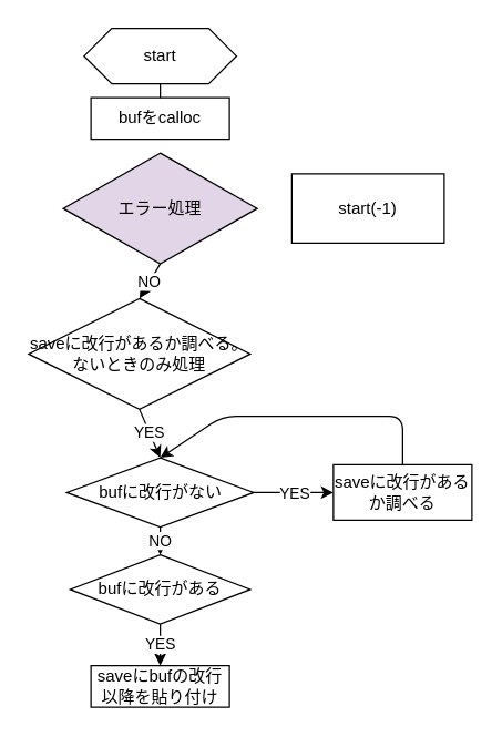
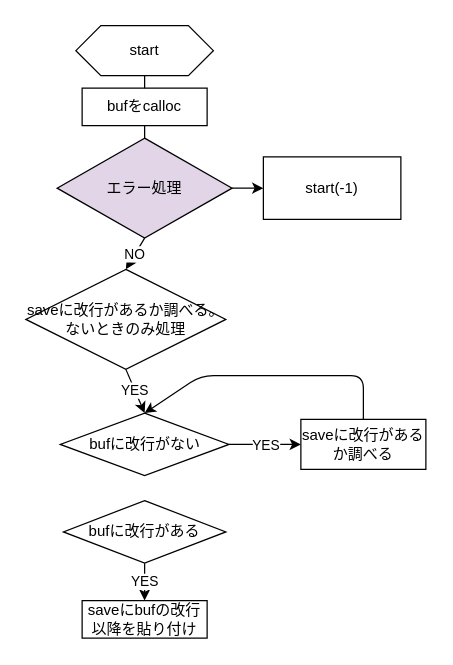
  <mxCell id="0" />
  <mxCell id="1" parent="0" />
  <mxCell id="2" value="start" style="shape=hexagon;perimeter=hexagonPerimeter2;whiteSpace=wrap;html=1;fixedSize=1;" vertex="1" parent="1"><mxGeometry x="60" y="20" width="110" height="40" as="geometry" /></mxCell>
  <mxCell id="3" value="bufをcalloc" style="rounded=0;whiteSpace=wrap;html=1;" vertex="1" parent="1"><mxGeometry x="65" y="70" width="100" height="30" as="geometry" /></mxCell>
+ <mxCell id="4" style="edgeStyle=orthogonalEdgeStyle;rounded=0;orthogonalLoop=1;jettySize=auto;html=1;exitX=1;exitY=0.5;exitDx=0;exitDy=0;entryX=0;entryY=0.5;entryDx=0;entryDy=0;" edge="1" parent="1" source="5" target="13"><mxGeometry relative="1" as="geometry" /></mxCell>
  <mxCell id="5" value="エラー処理" style="rhombus;whiteSpace=wrap;html=1;fillColor=#e1d5e7;" vertex="1" parent="1"><mxGeometry x="45" y="110" width="140" height="80" as="geometry" /></mxCell>
  <mxCell id="6" value="saveに改行があるか調べる。ないときのみ処理" style="rhombus;whiteSpace=wrap;html=1;" vertex="1" parent="1"><mxGeometry x="20" y="215" width="160" height="80" as="geometry" /></mxCell>
  <mxCell id="7" value="bufに改行がない" style="rhombus;whiteSpace=wrap;html=1;" vertex="1" parent="1"><mxGeometry x="47.5" y="330" width="135" height="50" as="geometry" /></mxCell>
  <mxCell id="8" value="saveに改行があるか調べる" style="rounded=0;whiteSpace=wrap;html=1;" vertex="1" parent="1"><mxGeometry x="240" y="335" width="100" height="40" as="geometry" /></mxCell>
  <mxCell id="9" value="" style="endArrow=none;html=1;entryX=0.5;entryY=1;entryDx=0;entryDy=0;" edge="1" parent="1" target="2"><mxGeometry width="50" height="50" relative="1" as="geometry"><mxPoint x="115" y="70" as="sourcePoint" /><mxPoint x="180" y="250" as="targetPoint" /></mxGeometry></mxCell>
+ <mxCell id="10" value="" style="endArrow=none;html=1;entryX=0.5;entryY=1;entryDx=0;entryDy=0;exitX=0.5;exitY=0;exitDx=0;exitDy=0;" edge="1" parent="1" source="5" target="3"><mxGeometry width="50" height="50" relative="1" as="geometry"><mxPoint x="125" y="70" as="sourcePoint" /><mxPoint x="125" y="40" as="targetPoint" /></mxGeometry></mxCell>
  <mxCell id="11" value="NO" style="endArrow=classic;html=1;exitX=0.5;exitY=1;exitDx=0;exitDy=0;entryX=0.5;entryY=0;entryDx=0;entryDy=0;" edge="1" parent="1" source="5" target="6"><mxGeometry relative="1" as="geometry"><mxPoint x="100" y="350" as="sourcePoint" /><mxPoint x="200" y="350" as="targetPoint" /></mxGeometry></mxCell>
  <mxCell id="12" value="YES" style="endArrow=classic;html=1;exitX=0.5;exitY=1;exitDx=0;exitDy=0;entryX=0.5;entryY=0;entryDx=0;entryDy=0;" edge="1" parent="1" source="6" target="7"><mxGeometry relative="1" as="geometry"><mxPoint x="125" y="180" as="sourcePoint" /><mxPoint x="125" y="230" as="targetPoint" /></mxGeometry></mxCell>
  <mxCell id="13" value="start(-1)" style="rounded=0;whiteSpace=wrap;html=1;" vertex="1" parent="1"><mxGeometry x="210" y="125" width="110" height="50" as="geometry" /></mxCell>
  <mxCell id="14" value="" style="endArrow=classic;html=1;exitX=1;exitY=0.5;exitDx=0;exitDy=0;entryX=0;entryY=0.5;entryDx=0;entryDy=0;" edge="1" parent="1" source="7" target="8"><mxGeometry relative="1" as="geometry"><mxPoint x="182.5" y="320" as="sourcePoint" /><mxPoint x="282.5" y="320" as="targetPoint" /></mxGeometry></mxCell>
  <mxCell id="15" value="YES" style="edgeLabel;resizable=0;html=1;align=center;verticalAlign=middle;" connectable="0" vertex="1" parent="14"><mxGeometry relative="1" as="geometry" /></mxCell>
  <mxCell id="16" value="" style="endArrow=classic;html=1;entryX=0.5;entryY=0;entryDx=0;entryDy=0;exitX=0.5;exitY=0;exitDx=0;exitDy=0;" edge="1" parent="1" source="8" target="7"><mxGeometry width="50" height="50" relative="1" as="geometry"><mxPoint x="200" y="280" as="sourcePoint" /><mxPoint x="170" y="240" as="targetPoint" /><Array as="points"><mxPoint x="290" y="300" /><mxPoint x="160" y="300" /></Array></mxGeometry></mxCell>
- <mxCell id="17" value="NO" style="endArrow=classic;html=1;exitX=0.5;exitY=1;exitDx=0;exitDy=0;entryX=0.5;entryY=0;entryDx=0;entryDy=0;" edge="1" parent="1" source="7" target="18"><mxGeometry relative="1" as="geometry"><mxPoint x="115" y="370" as="sourcePoint" /><mxPoint x="115" y="420" as="targetPoint" /></mxGeometry></mxCell>
  <mxCell id="18" value="bufに改行がある" style="rhombus;whiteSpace=wrap;html=1;" vertex="1" parent="1"><mxGeometry x="50" y="400" width="130" height="50" as="geometry" /></mxCell>
  <mxCell id="19" value="YES" style="endArrow=classic;html=1;exitX=0.5;exitY=1;exitDx=0;exitDy=0;" edge="1" parent="1" source="18"><mxGeometry relative="1" as="geometry"><mxPoint x="100" y="480" as="sourcePoint" /><mxPoint x="115" y="480" as="targetPoint" /></mxGeometry></mxCell>
  <mxCell id="20" value="saveにbufの改行以降を貼り付け" style="rounded=0;whiteSpace=wrap;html=1;" vertex="1" parent="1"><mxGeometry x="65" y="480" width="100" height="30" as="geometry" /></mxCell>
